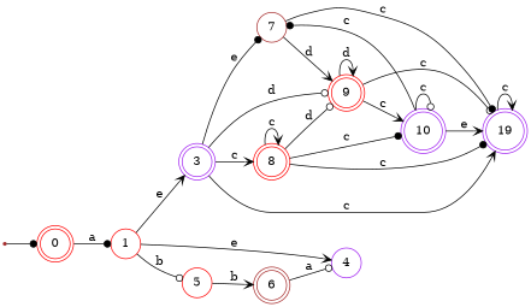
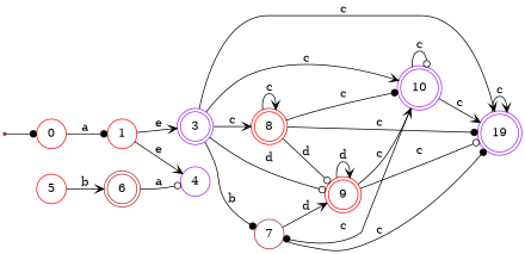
  digraph {
    rankdir=LR
    node [color=red shape=doublecircle]
    edge [arrowhead=vee]
    dummy0 [color=brown shape=point]
-   0
+   0 [shape=circle]
    1 [shape=circle]
    3 [color=purple]
    4 [color=purple shape=circle]
    5 [shape=circle]
    7 [color=brown shape=circle]
    8
    9
    10 [color=purple]
    n11 [color=purple label=19]
    6 [color=brown]
    dummy0 -> 0 [arrowhead=dot]
    0 -> 1 [arrowhead=dot label=a]
    1 -> 3 [label=e]
    1 -> 4 [label=e]
-   1 -> 5 [arrowhead=odot label=b]
-   3 -> 7 [arrowhead=dot label=e]
+   3 -> 7 [arrowhead=dot label=b]
    3 -> 8 [label=c]
    3 -> 9 [arrowhead=odot label=d]
+   3 -> 10 [label=c]
    3 -> n11 [label=c]
    5 -> 6 [label=b]
    7 -> 9 [label=d]
    7 -> n11 [arrowhead=dot label=c]
    8 -> 8 [label=c]
    8 -> 9 [arrowhead=odot label=d]
    8 -> 10 [arrowhead=dot label=c]
    8 -> n11 [arrowhead=dot label=c]
    9 -> 9 [label=d]
    9 -> 10 [label=c]
    9 -> n11 [arrowhead=odot label=c]
    10 -> 7 [arrowhead=dot label=c]
    10 -> 10 [arrowhead=odot label=c]
-   10 -> n11 [label=e]
+   10 -> n11 [label=c]
    n11 -> n11 [label=c]
    6 -> 4 [arrowhead=odot label=a]
  }
